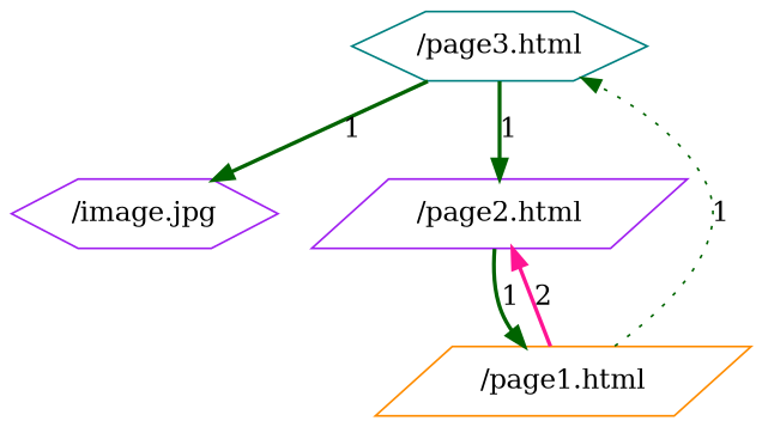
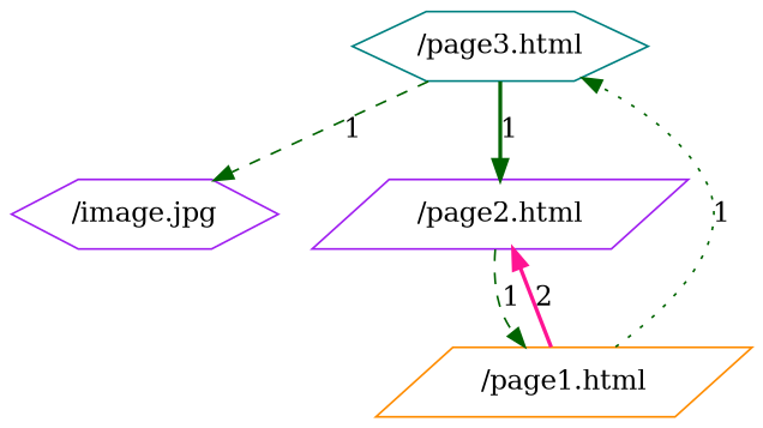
  digraph {
    node [color=purple shape=hexagon]
    edge [color=darkgreen style=dashed]
    "/page3.html" [color=teal]
    "/image.jpg"
    "/page2.html" [shape=parallelogram]
    "/page1.html" [color=darkorange shape=parallelogram]
-   "/page3.html" -> "/image.jpg" [label=1 style=bold]
+   "/page3.html" -> "/image.jpg" [label=1]
    "/page3.html" -> "/page2.html" [label=1 style=bold]
-   "/page2.html" -> "/page1.html" [label=1 style=bold]
+   "/page2.html" -> "/page1.html" [label=1]
    "/page1.html" -> "/page3.html" [label=1 style=dotted]
    "/page1.html" -> "/page2.html" [color=deeppink label=2 style=bold]
  }
